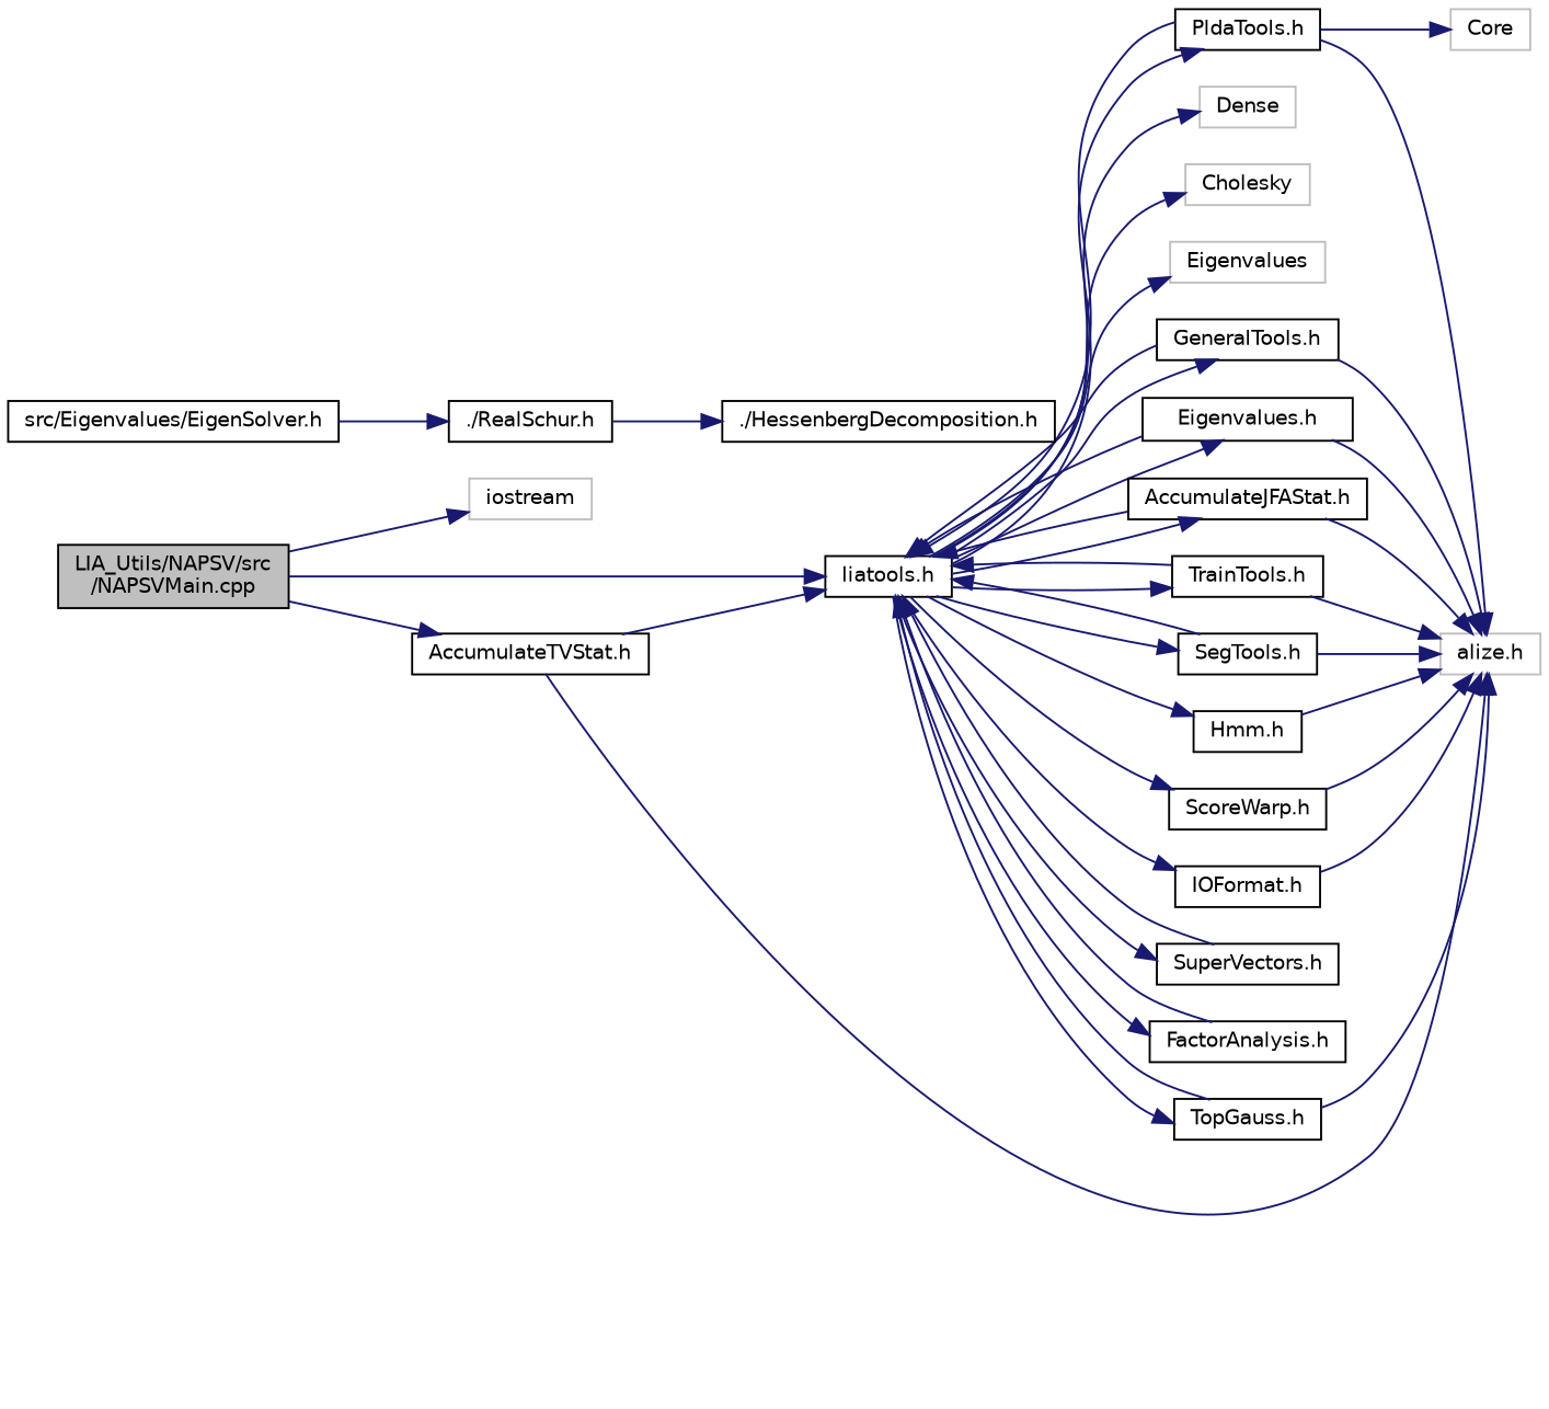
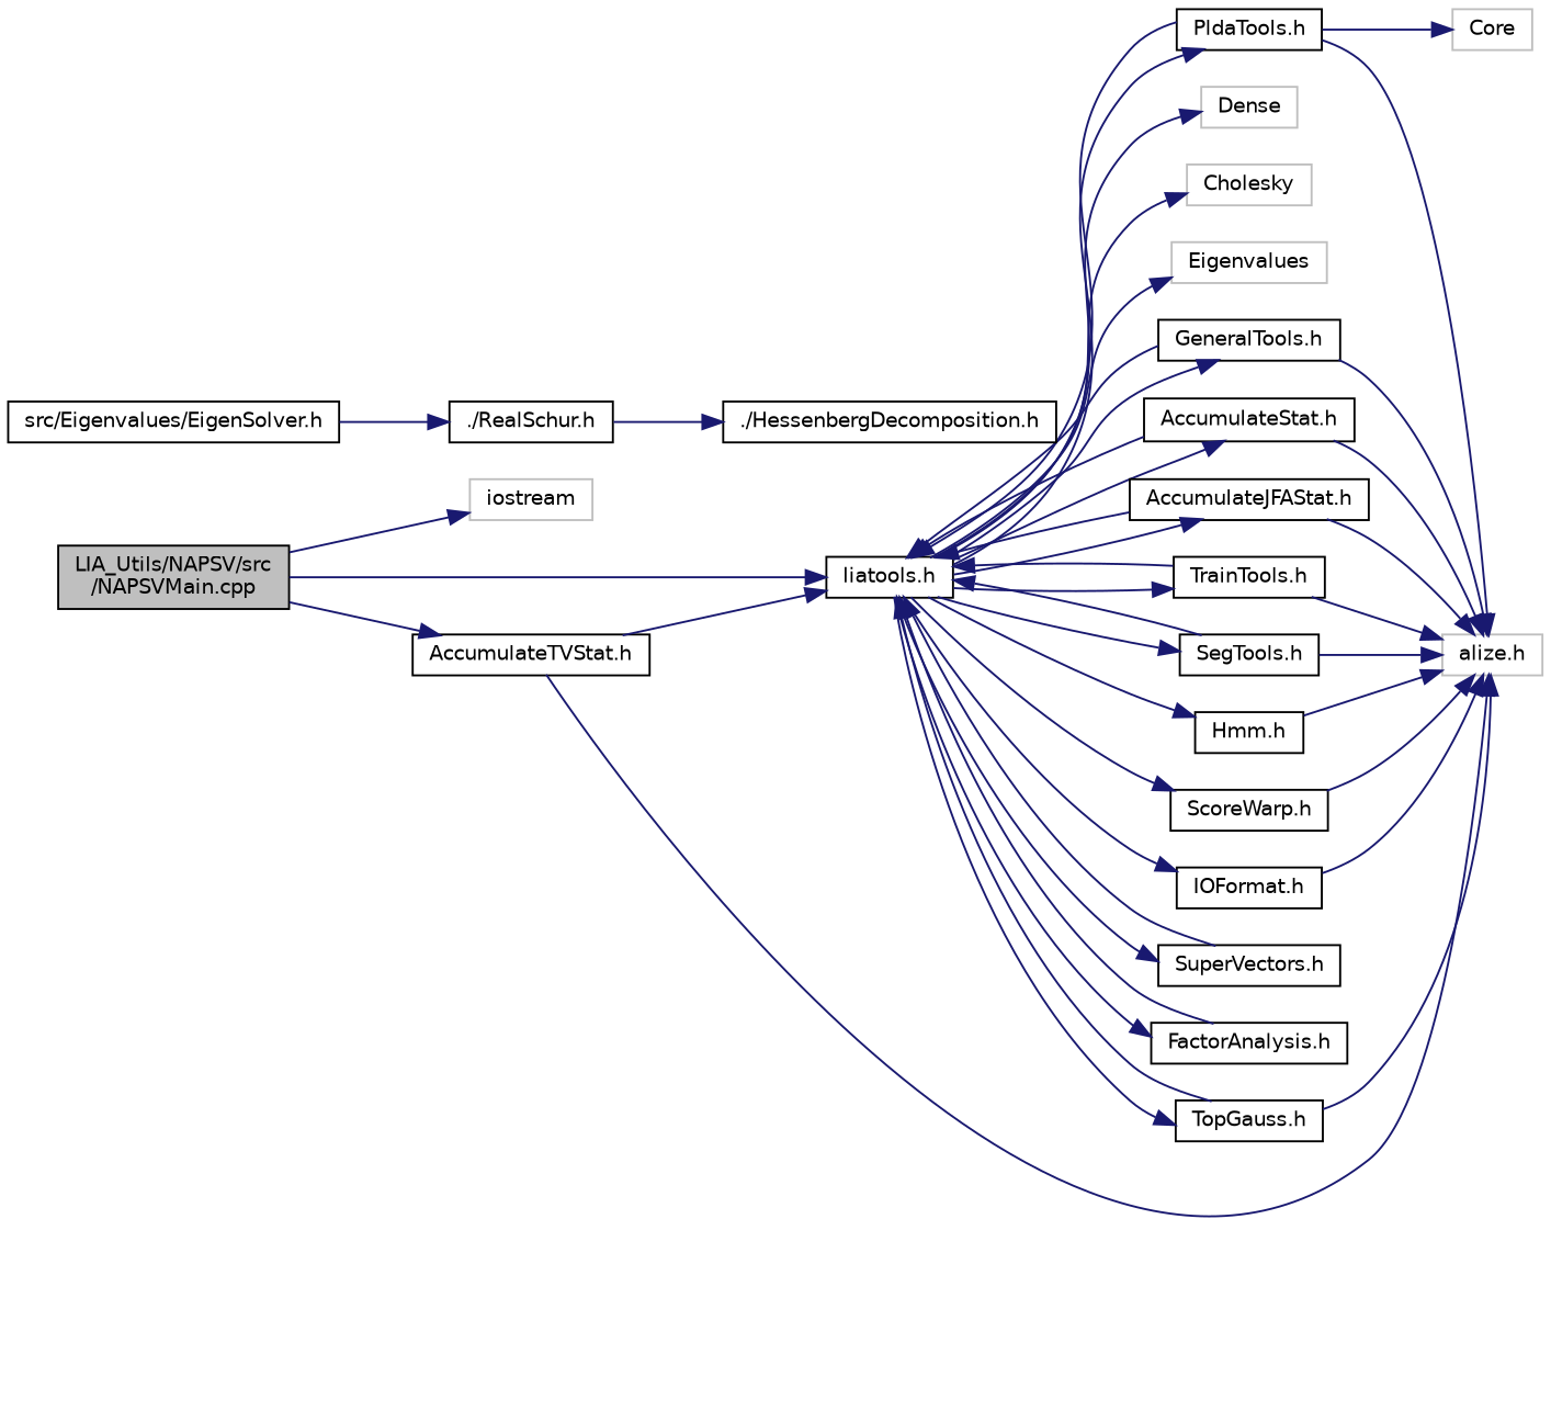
  digraph {
    rankdir=LR
    node [color=black fillcolor=white fontname=Helvetica fontsize=10 shape=record style=filled]
    edge [color=midnightblue fontname=Helvetica fontsize=10 labelfontname=Helvetica labelfontsize=10 style=solid]
    n1 [fillcolor=grey75 fontcolor=black height=0.2 label="LIA_Utils/NAPSV/src\l/NAPSVMain.cpp" width=0.4]
    n2 [color=grey75 height=0.2 label=iostream width=0.4]
    n3 [height=0.2 label="liatools.h" width=0.4]
    n4 [height=0.2 label="AccumulateTVStat.h" width=0.4]
    n5 [color=grey75 height=0.2 label=Dense width=0.4]
    n6 [color=grey75 height=0.2 label=Cholesky width=0.4]
    n7 [color=grey75 height=0.2 label=Eigenvalues width=0.4]
    n8 [height=0.2 label="GeneralTools.h" width=0.4]
-   n9 [height=0.2 label="Eigenvalues.h" width=0.4]
+   n9 [height=0.2 label="AccumulateStat.h" width=0.4]
    n10 [height=0.2 label="AccumulateJFAStat.h" width=0.4]
    n11 [height=0.2 label="TrainTools.h" width=0.4]
    n12 [height=0.2 label="SegTools.h" width=0.4]
    n13 [height=0.2 label="Hmm.h" width=0.4]
    n14 [height=0.2 label="ScoreWarp.h" width=0.4]
    n15 [height=0.2 label="IOFormat.h" width=0.4]
    n16 [height=0.2 label="SuperVectors.h" width=0.4]
    n17 [height=0.2 label="FactorAnalysis.h" width=0.4]
    n18 [height=0.2 label="TopGauss.h" width=0.4]
    n19 [height=0.2 label="PldaTools.h" width=0.4]
    n20 [height=0.2 label="src/Eigenvalues/EigenSolver.h" width=0.4]
    n21 [height=0.2 label="./RealSchur.h" width=0.4]
    n22 [color=grey75 height=0.2 label="alize.h" width=0.4]
    n23 [color=grey75 height=0.2 label=Core width=0.4]
    n24 [height=0.2 label="./HessenbergDecomposition.h" width=0.4]
    n1 -> n2
    n1 -> n3
    n1 -> n4
    n3 -> n5
    n3 -> n6
    n3 -> n7
    n3 -> n8
    n3 -> n9
    n3 -> n10
    n3 -> n11
    n3 -> n12
    n3 -> n13
    n3 -> n14
    n3 -> n15
    n3 -> n16
    n3 -> n17
    n3 -> n18
    n3 -> n19
    n4 -> n3
    n4 -> n22
    n8 -> n3
    n8 -> n22
    n9 -> n3
    n9 -> n22
    n10 -> n3
    n10 -> n22
    n11 -> n3
    n11 -> n22
    n12 -> n3
    n12 -> n22
    n13 -> n22
    n14 -> n22
    n15 -> n22
    n16 -> n3
    n17 -> n3
    n18 -> n3
    n18 -> n22
    n19 -> n3
    n19 -> n22
    n19 -> n23
    n20 -> n21
    n21 -> n24
  }
